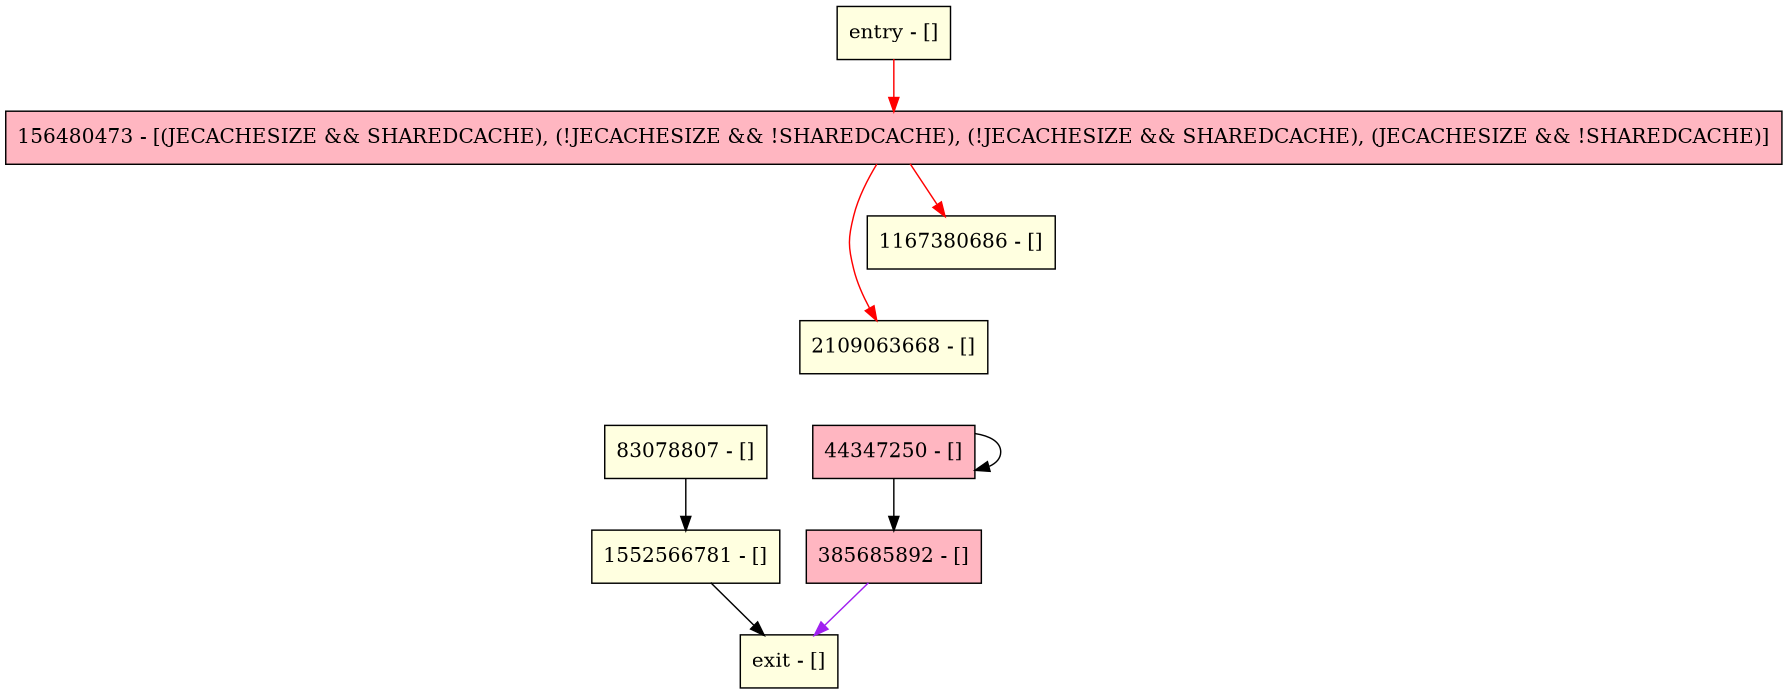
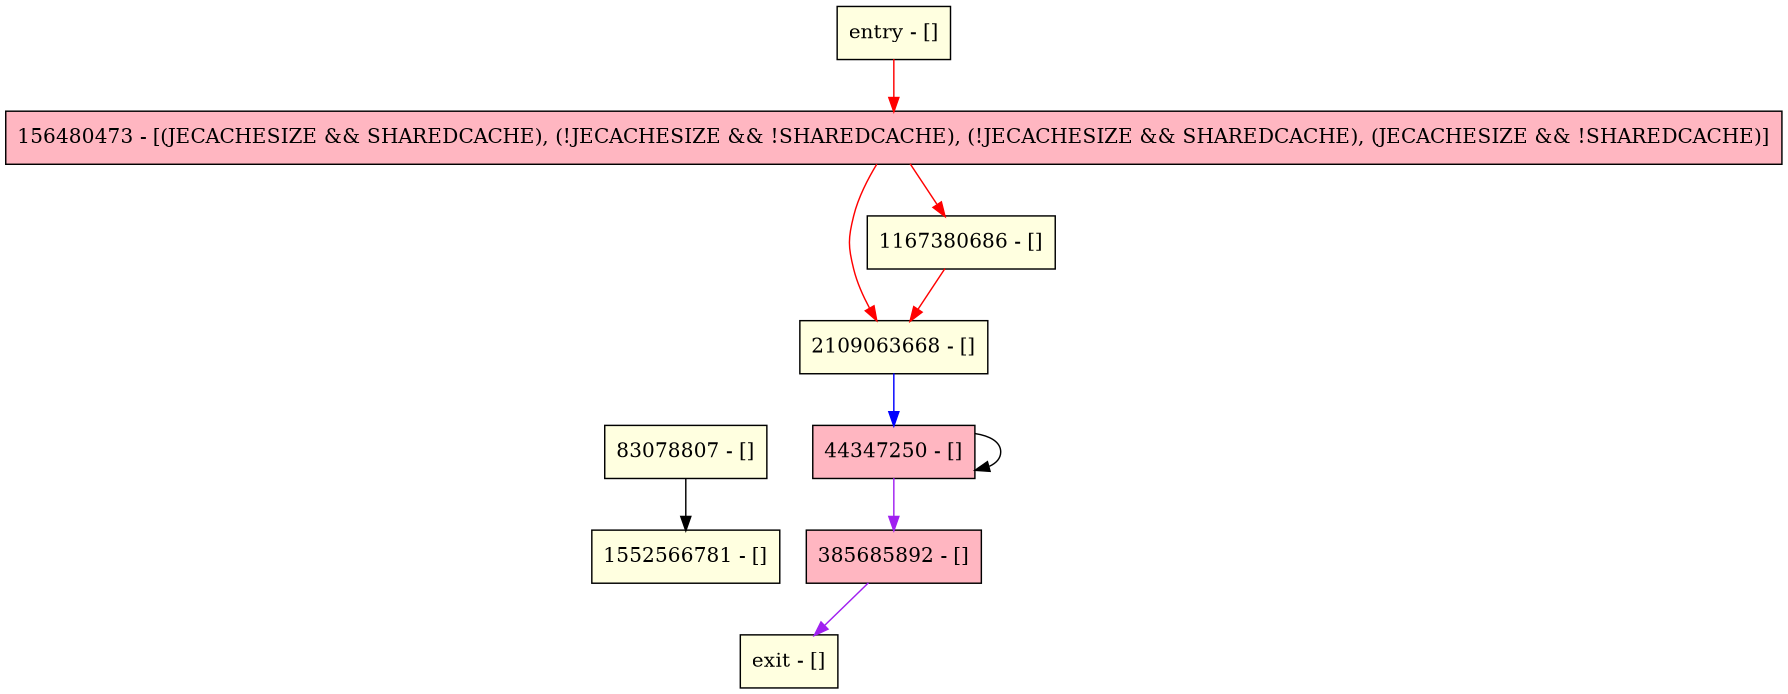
  digraph {
    node [fillcolor=lightyellow shape=record style=filled]
    edge [color=red]
    n1 [label="83078807 - []"]
    n2 [label="1552566781 - []"]
    n3 [label="exit - []"]
    n4 [label="entry - []"]
    n5 [fillcolor=lightpink label="156480473 - [(JECACHESIZE && SHAREDCACHE), (!JECACHESIZE && !SHAREDCACHE), (!JECACHESIZE && SHAREDCACHE), (JECACHESIZE && !SHAREDCACHE)]"]
    n6 [label="2109063668 - []"]
    n7 [label="1167380686 - []"]
    n8 [fillcolor=lightpink label="44347250 - []"]
    n9 [fillcolor=lightpink label="385685892 - []"]
    n1 -> n2 [color=black]
-   n2 -> n3 [color=black]
    n4 -> n5
    n5 -> n6
    n5 -> n7
+   n6 -> n8 [color=blue]
+   n7 -> n6
    n8 -> n8 [color=black]
-   n8 -> n9 [color=black]
+   n8 -> n9 [color=purple]
    n9 -> n3 [color=purple]
  }
